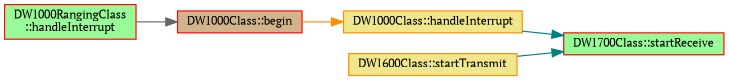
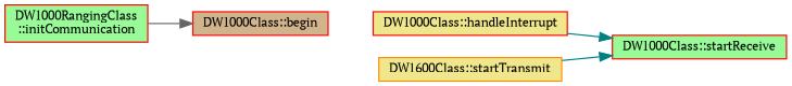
  digraph {
    fontname="PT Serif"
    rankdir=RL
    node [color=red fillcolor=palegreen fontname="PT Serif" fontsize=10 shape=box style=filled]
    edge [color=teal dir=back fontname="PT Serif" fontsize=10 labelfontname=Helvetica labelfontsize=10 style=solid]
-   n1 [fontcolor=black height=0.2 label="DW1700Class::startReceive" width=0.4]
-   n2 [color=darkorange fillcolor=khaki height=0.2 label="DW1000Class::handleInterrupt" width=0.4]
+   n1 [fontcolor=black height=0.2 label="DW1000Class::startReceive" width=0.4]
+   n2 [fillcolor=khaki height=0.2 label="DW1000Class::handleInterrupt" width=0.4]
    n3 [color=darkorange fillcolor=khaki height=0.2 label="DW1600Class::startTransmit" width=0.4]
    n4 [fillcolor=tan height=0.2 label="DW1000Class::begin" width=0.4]
-   n5 [height=0.2 label="DW1000RangingClass\l::handleInterrupt" width=0.4]
+   n5 [height=0.2 label="DW1000RangingClass\l::initCommunication" width=0.4]
    n1 -> n2
    n1 -> n3
-   n2 -> n4 [color=darkorange]
    n4 -> n5 [color=gray40]
  }
